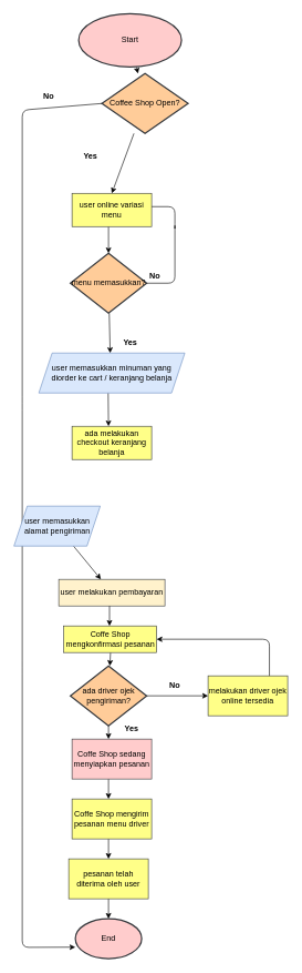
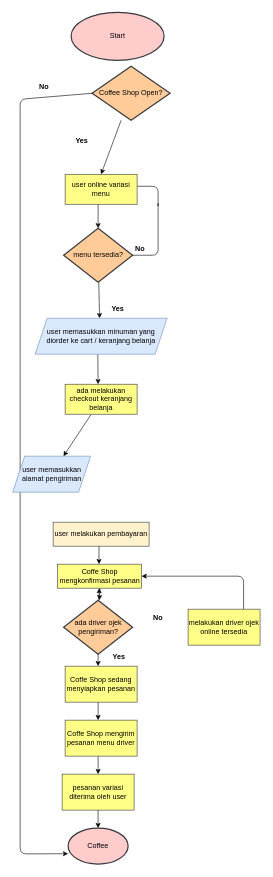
  <mxCell id="0" />
  <mxCell id="1" parent="0" />
- <mxCell id="2" value="" style="edgeStyle=none;html=1;" parent="1" source="3" target="12" edge="1"><mxGeometry relative="1" as="geometry" /></mxCell>
  <mxCell id="3" value="&lt;font color=&quot;#000000&quot;&gt;Start&lt;/font&gt;" style="strokeWidth=2;html=1;shape=mxgraph.flowchart.start_1;whiteSpace=wrap;fillColor=#ffcccc;strokeColor=#36393d;" parent="1" vertex="1"><mxGeometry x="118" y="20" width="155" height="80" as="geometry" /></mxCell>
  <mxCell id="4" value="" style="edgeStyle=none;html=1;" parent="1" edge="1"><mxGeometry relative="1" as="geometry"><mxPoint x="163" y="340" as="sourcePoint" /><mxPoint x="163" y="380" as="targetPoint" /></mxGeometry></mxCell>
  <mxCell id="5" value="" style="edgeStyle=none;html=1;" parent="1" edge="1"><mxGeometry relative="1" as="geometry"><mxPoint x="163" y="640" as="targetPoint" /><mxPoint x="162.5" y="590" as="sourcePoint" /></mxGeometry></mxCell>
  <mxCell id="6" value="" style="edgeStyle=none;html=1;startArrow=none;" parent="1" target="20" edge="1"><mxGeometry relative="1" as="geometry"><mxPoint x="166" y="980" as="sourcePoint" /></mxGeometry></mxCell>
  <mxCell id="7" value="" style="edgeStyle=none;html=1;" parent="1" edge="1"><mxGeometry relative="1" as="geometry"><mxPoint x="163" y="1170" as="sourcePoint" /><mxPoint x="163" y="1200" as="targetPoint" /></mxGeometry></mxCell>
  <mxCell id="8" value="" style="edgeStyle=none;html=1;" parent="1" edge="1"><mxGeometry relative="1" as="geometry"><mxPoint x="163" y="1290" as="targetPoint" /><mxPoint x="163" y="1260" as="sourcePoint" /></mxGeometry></mxCell>
  <mxCell id="9" value="" style="edgeStyle=none;html=1;" parent="1" edge="1"><mxGeometry relative="1" as="geometry"><mxPoint x="163" y="1380" as="targetPoint" /><mxPoint x="163" y="1340" as="sourcePoint" /></mxGeometry></mxCell>
- <mxCell id="10" value="&lt;font color=&quot;#000000&quot;&gt;End&lt;/font&gt;" style="strokeWidth=2;html=1;shape=mxgraph.flowchart.start_1;whiteSpace=wrap;fillColor=#ffcccc;strokeColor=#36393d;" parent="1" vertex="1"><mxGeometry x="113" y="1380" width="100" height="60" as="geometry" /></mxCell>
+ <mxCell id="10" value="&lt;font color=&quot;#000000&quot;&gt;Coffee&lt;/font&gt;" style="strokeWidth=2;html=1;shape=mxgraph.flowchart.start_1;whiteSpace=wrap;fillColor=#ffcccc;strokeColor=#36393d;" parent="1" vertex="1"><mxGeometry x="113" y="1380" width="100" height="60" as="geometry" /></mxCell>
  <mxCell id="11" value="" style="edgeStyle=none;html=1;" parent="1" source="12" edge="1"><mxGeometry relative="1" as="geometry"><mxPoint x="168" y="290" as="targetPoint" /></mxGeometry></mxCell>
  <mxCell id="12" value="&lt;font color=&quot;#000000&quot;&gt;Coffee Shop Open?&lt;/font&gt;" style="strokeWidth=2;html=1;shape=mxgraph.flowchart.decision;whiteSpace=wrap;fillColor=#ffcc99;strokeColor=#36393d;" parent="1" vertex="1"><mxGeometry x="153" y="110" width="130" height="90" as="geometry" /></mxCell>
  <mxCell id="13" value="&lt;b&gt;Yes&lt;/b&gt;" style="text;html=1;strokeColor=none;fillColor=none;align=center;verticalAlign=middle;whiteSpace=wrap;rounded=0;" parent="1" vertex="1"><mxGeometry x="105.5" y="220" width="60" height="30" as="geometry" /></mxCell>
  <mxCell id="14" value="&lt;b&gt;No&lt;/b&gt;" style="text;html=1;strokeColor=none;fillColor=none;align=center;verticalAlign=middle;whiteSpace=wrap;rounded=0;" parent="1" vertex="1"><mxGeometry x="43" y="130" width="60" height="30" as="geometry" /></mxCell>
  <mxCell id="15" value="" style="edgeStyle=none;html=1;entryX=0;entryY=1;entryDx=0;entryDy=0;" parent="1" source="16" target="17" edge="1"><mxGeometry relative="1" as="geometry" /></mxCell>
- <mxCell id="16" value="&lt;font color=&quot;#000000&quot;&gt;menu memasukkan?&lt;/font&gt;" style="strokeWidth=2;html=1;shape=mxgraph.flowchart.decision;whiteSpace=wrap;fillColor=#ffcc99;strokeColor=#36393d;" parent="1" vertex="1"><mxGeometry x="105.5" y="380" width="115" height="90" as="geometry" /></mxCell>
+ <mxCell id="16" value="&lt;font color=&quot;#000000&quot;&gt;menu tersedia?&lt;/font&gt;" style="strokeWidth=2;html=1;shape=mxgraph.flowchart.decision;whiteSpace=wrap;fillColor=#ffcc99;strokeColor=#36393d;" parent="1" vertex="1"><mxGeometry x="105.5" y="380" width="115" height="90" as="geometry" /></mxCell>
  <mxCell id="17" value="&lt;b&gt;Yes&lt;/b&gt;" style="text;html=1;strokeColor=none;fillColor=none;align=center;verticalAlign=middle;whiteSpace=wrap;rounded=0;" parent="1" vertex="1"><mxGeometry x="165.5" y="500" width="60" height="30" as="geometry" /></mxCell>
  <mxCell id="18" value="&lt;b&gt;No&lt;/b&gt;" style="text;html=1;strokeColor=none;fillColor=none;align=center;verticalAlign=middle;whiteSpace=wrap;rounded=0;" parent="1" vertex="1"><mxGeometry x="203" y="400" width="60" height="30" as="geometry" /></mxCell>
  <mxCell id="19" value="" style="edgeStyle=none;html=1;" parent="1" edge="1"><mxGeometry relative="1" as="geometry"><mxPoint x="163" y="1090" as="sourcePoint" /><mxPoint x="163" y="1110" as="targetPoint" /></mxGeometry></mxCell>
  <mxCell id="20" value="&lt;font color=&quot;#000000&quot;&gt;ada driver ojek pengiriman?&lt;/font&gt;" style="strokeWidth=2;html=1;shape=mxgraph.flowchart.decision;whiteSpace=wrap;fillColor=#ffcc99;strokeColor=#36393d;" parent="1" vertex="1"><mxGeometry x="105.5" y="1000" width="115" height="90" as="geometry" /></mxCell>
  <mxCell id="21" value="&lt;b&gt;No&lt;/b&gt;" style="text;html=1;strokeColor=none;fillColor=none;align=center;verticalAlign=middle;whiteSpace=wrap;rounded=0;" parent="1" vertex="1"><mxGeometry x="233" y="1015" width="60" height="30" as="geometry" /></mxCell>
  <mxCell id="22" style="edgeStyle=none;html=1;entryX=0;entryY=0.712;entryDx=0;entryDy=0;entryPerimeter=0;exitX=0;exitY=0.5;exitDx=0;exitDy=0;exitPerimeter=0;" parent="1" source="12" target="10" edge="1"><mxGeometry relative="1" as="geometry"><Array as="points"><mxPoint x="33" y="165" /><mxPoint x="33" y="605" /><mxPoint x="33" y="1003" /><mxPoint x="33" y="1233" /><mxPoint x="33" y="1423" /></Array><mxPoint x="-17" y="170" as="sourcePoint" /><mxPoint x="-34.7" y="1432.74" as="targetPoint" /></mxGeometry></mxCell>
  <mxCell id="23" style="edgeStyle=none;html=1;exitX=1;exitY=0.5;exitDx=0;exitDy=0;exitPerimeter=0;" parent="1" source="16" edge="1"><mxGeometry relative="1" as="geometry"><Array as="points"><mxPoint x="263" y="425" /><mxPoint x="263" y="335" /><mxPoint x="263" y="345" /><mxPoint x="263" y="310" /></Array><mxPoint x="315.5" y="440" as="sourcePoint" /><mxPoint x="213" y="310" as="targetPoint" /></mxGeometry></mxCell>
- <mxCell id="24" value="" style="edgeStyle=none;html=1;entryX=0;entryY=0.5;entryDx=0;entryDy=0;" parent="1" source="20" target="29" edge="1"><mxGeometry relative="1" as="geometry"><mxPoint x="225.5" y="1014.5" as="sourcePoint" /><mxPoint x="293" y="1015" as="targetPoint" /></mxGeometry></mxCell>
+ <mxCell id="24" value="" style="edgeStyle=none;html=1;" parent="1" source="20" target="36" edge="1"><mxGeometry relative="1" as="geometry"><mxPoint x="225.5" y="1014.5" as="sourcePoint" /><mxPoint x="293" y="1015" as="targetPoint" /></mxGeometry></mxCell>
  <mxCell id="25" style="edgeStyle=none;html=1;exitX=0.4;exitY=-0.04;exitDx=0;exitDy=0;exitPerimeter=0;" parent="1" edge="1"><mxGeometry relative="1" as="geometry"><mxPoint x="235.5" y="960" as="targetPoint" /><Array as="points"><mxPoint x="405.5" y="960" /></Array><mxPoint x="405.5" y="1028" as="sourcePoint" /></mxGeometry></mxCell>
  <mxCell id="26" value="&lt;font color=&quot;#000000&quot;&gt;user online variasi menu&lt;/font&gt;" style="rounded=0;whiteSpace=wrap;html=1;fillColor=#ffff88;strokeColor=#36393d;" parent="1" vertex="1"><mxGeometry x="108" y="290" width="120" height="50" as="geometry" /></mxCell>
+ <mxCell id="27" value="" style="edgeStyle=none;html=1;fontColor=#000000;" edge="1" parent="1" source="28" target="35"><mxGeometry relative="1" as="geometry" /></mxCell>
  <mxCell id="28" value="&lt;font color=&quot;#000000&quot;&gt;ada melakukan checkout keranjang belanja&lt;/font&gt;" style="rounded=0;whiteSpace=wrap;html=1;fillColor=#ffff88;strokeColor=#36393d;" parent="1" vertex="1"><mxGeometry x="108" y="640" width="120" height="50" as="geometry" /></mxCell>
  <mxCell id="29" value="&lt;font color=&quot;#000000&quot;&gt;melakukan driver ojek online tersedia&lt;/font&gt;" style="rounded=0;whiteSpace=wrap;html=1;fillColor=#ffff88;strokeColor=#36393d;" parent="1" vertex="1"><mxGeometry x="313" y="1015" width="120" height="60" as="geometry" /></mxCell>
- <mxCell id="30" value="&lt;font color=&quot;#000000&quot;&gt;Coffe Shop sedang menyiapkan pesanan&lt;/font&gt;" style="rounded=0;whiteSpace=wrap;html=1;fillColor=#ffcccc;strokeColor=#36393d;" parent="1" vertex="1"><mxGeometry x="108" y="1110" width="120" height="60" as="geometry" /></mxCell>
+ <mxCell id="30" value="&lt;font color=&quot;#000000&quot;&gt;Coffe Shop sedang menyiapkan pesanan&lt;/font&gt;" style="rounded=0;whiteSpace=wrap;html=1;fillColor=#ffff88;strokeColor=#36393d;" parent="1" vertex="1"><mxGeometry x="108" y="1110" width="120" height="60" as="geometry" /></mxCell>
  <mxCell id="31" value="&lt;font color=&quot;#000000&quot;&gt;Coffe Shop mengirim pesanan menu driver&lt;/font&gt;" style="rounded=0;whiteSpace=wrap;html=1;fillColor=#ffff88;strokeColor=#36393d;" parent="1" vertex="1"><mxGeometry x="108" y="1200" width="120" height="60" as="geometry" /></mxCell>
- <mxCell id="32" value="&lt;font color=&quot;#000000&quot;&gt;pesanan telah diterima oleh user&lt;/font&gt;" style="rounded=0;whiteSpace=wrap;html=1;fillColor=#ffff88;strokeColor=#36393d;" parent="1" vertex="1"><mxGeometry x="103" y="1290" width="120" height="60" as="geometry" /></mxCell>
+ <mxCell id="32" value="&lt;font color=&quot;#000000&quot;&gt;pesanan variasi diterima oleh user&lt;/font&gt;" style="rounded=0;whiteSpace=wrap;html=1;fillColor=#ffff88;strokeColor=#36393d;" parent="1" vertex="1"><mxGeometry x="103" y="1290" width="120" height="60" as="geometry" /></mxCell>
  <mxCell id="33" value="&lt;font color=&quot;#000000&quot;&gt;user memasukkan minuman yang diorder ke cart / keranjang belanja&lt;span style=&quot;font-family: monospace ; font-size: 0px&quot;&gt;%3CmxGraphModel%3E%3Croot%3E%3CmxCell%20id%3D%220%22%2F%3E%3CmxCell%20id%3D%221%22%20parent%3D%220%22%2F%3E%3CmxCell%20id%3D%222%22%20value%3D%22user%20melihat%20menu%22%20style%3D%22rounded%3D1%3BwhiteSpace%3Dwrap%3Bhtml%3D1%3BabsoluteArcSize%3D1%3BarcSize%3D14%3BstrokeWidth%3D2%3B%22%20vertex%3D%221%22%20parent%3D%221%22%3E%3CmxGeometry%20x%3D%2240%22%20y%3D%22150%22%20width%3D%22100%22%20height%3D%2250%22%20as%3D%22geometry%22%2F%3E%3C%2FmxCell%3E%3C%2Froot%3E%3C%2FmxGraphModel%3E&lt;/span&gt;&lt;/font&gt;" style="shape=parallelogram;perimeter=parallelogramPerimeter;whiteSpace=wrap;html=1;fixedSize=1;fillColor=#dae8fc;strokeColor=#6c8ebf;" parent="1" vertex="1"><mxGeometry x="58" y="530" width="220" height="60" as="geometry" /></mxCell>
- <mxCell id="34" value="" style="edgeStyle=none;html=1;fontColor=#000000;" edge="1" parent="1" source="35" target="37"><mxGeometry relative="1" as="geometry" /></mxCell>
  <mxCell id="35" value="&lt;font color=&quot;#000000&quot;&gt;user memasukkan alamat pengiriman&lt;/font&gt;" style="shape=parallelogram;perimeter=parallelogramPerimeter;whiteSpace=wrap;html=1;fixedSize=1;fillColor=#dae8fc;strokeColor=#6c8ebf;" parent="1" vertex="1"><mxGeometry x="20.5" y="760" width="130" height="60" as="geometry" /></mxCell>
  <mxCell id="36" value="&lt;font color=&quot;#000000&quot;&gt;Coffe Shop mengkonfirmasi pesanan&lt;/font&gt;" style="rounded=0;whiteSpace=wrap;html=1;fillColor=#ffff88;strokeColor=#36393d;" parent="1" vertex="1"><mxGeometry x="95.5" y="940" width="140" height="40" as="geometry" /></mxCell>
  <mxCell id="37" value="&lt;font color=&quot;#000000&quot;&gt;user melakukan pembayaran&lt;/font&gt;" style="rounded=0;whiteSpace=wrap;html=1;fillColor=#fff2cc;strokeColor=#36393d;" parent="1" vertex="1"><mxGeometry x="88" y="870" width="160" height="40" as="geometry" /></mxCell>
  <mxCell id="38" value="&lt;b&gt;Yes&lt;/b&gt;" style="text;html=1;strokeColor=none;fillColor=none;align=center;verticalAlign=middle;whiteSpace=wrap;rounded=0;" parent="1" vertex="1"><mxGeometry x="168" y="1080" width="60" height="30" as="geometry" /></mxCell>
  <mxCell id="39" value="" style="edgeStyle=none;html=1;" parent="1" edge="1"><mxGeometry relative="1" as="geometry"><mxPoint x="164.5" y="940" as="targetPoint" /><mxPoint x="164.5" y="910" as="sourcePoint" /></mxGeometry></mxCell>
